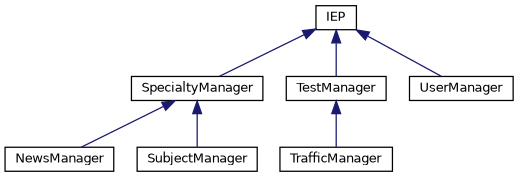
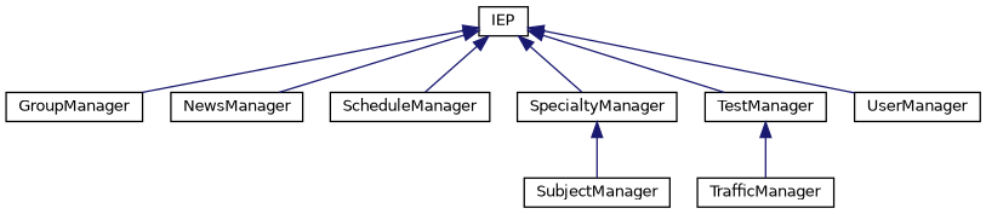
  digraph {
    rankdir=TB
    node [color=black fillcolor=white fontname=Helvetica fontsize=10 shape=record style=filled]
    edge [color=midnightblue dir=back fontname=Helvetica fontsize=10 labelfontname=Helvetica labelfontsize=10 style=solid]
    n1 [height=0.2 label=IEP width=0.4]
+   n2 [height=0.2 label=GroupManager width=0.4]
    n3 [height=0.2 label=NewsManager width=0.4]
+   n4 [height=0.2 label=ScheduleManager width=0.4]
    n5 [height=0.2 label=SpecialtyManager width=0.4]
    n6 [height=0.2 label=TestManager width=0.4]
    n7 [height=0.2 label=UserManager width=0.4]
    n8 [height=0.2 label=SubjectManager width=0.4]
    n9 [height=0.2 label=TrafficManager width=0.4]
-   n5 -> n3
+   n1 -> n2
+   n1 -> n3
+   n1 -> n4
    n1 -> n5
    n1 -> n6
    n1 -> n7
    n5 -> n8
    n6 -> n9
  }
